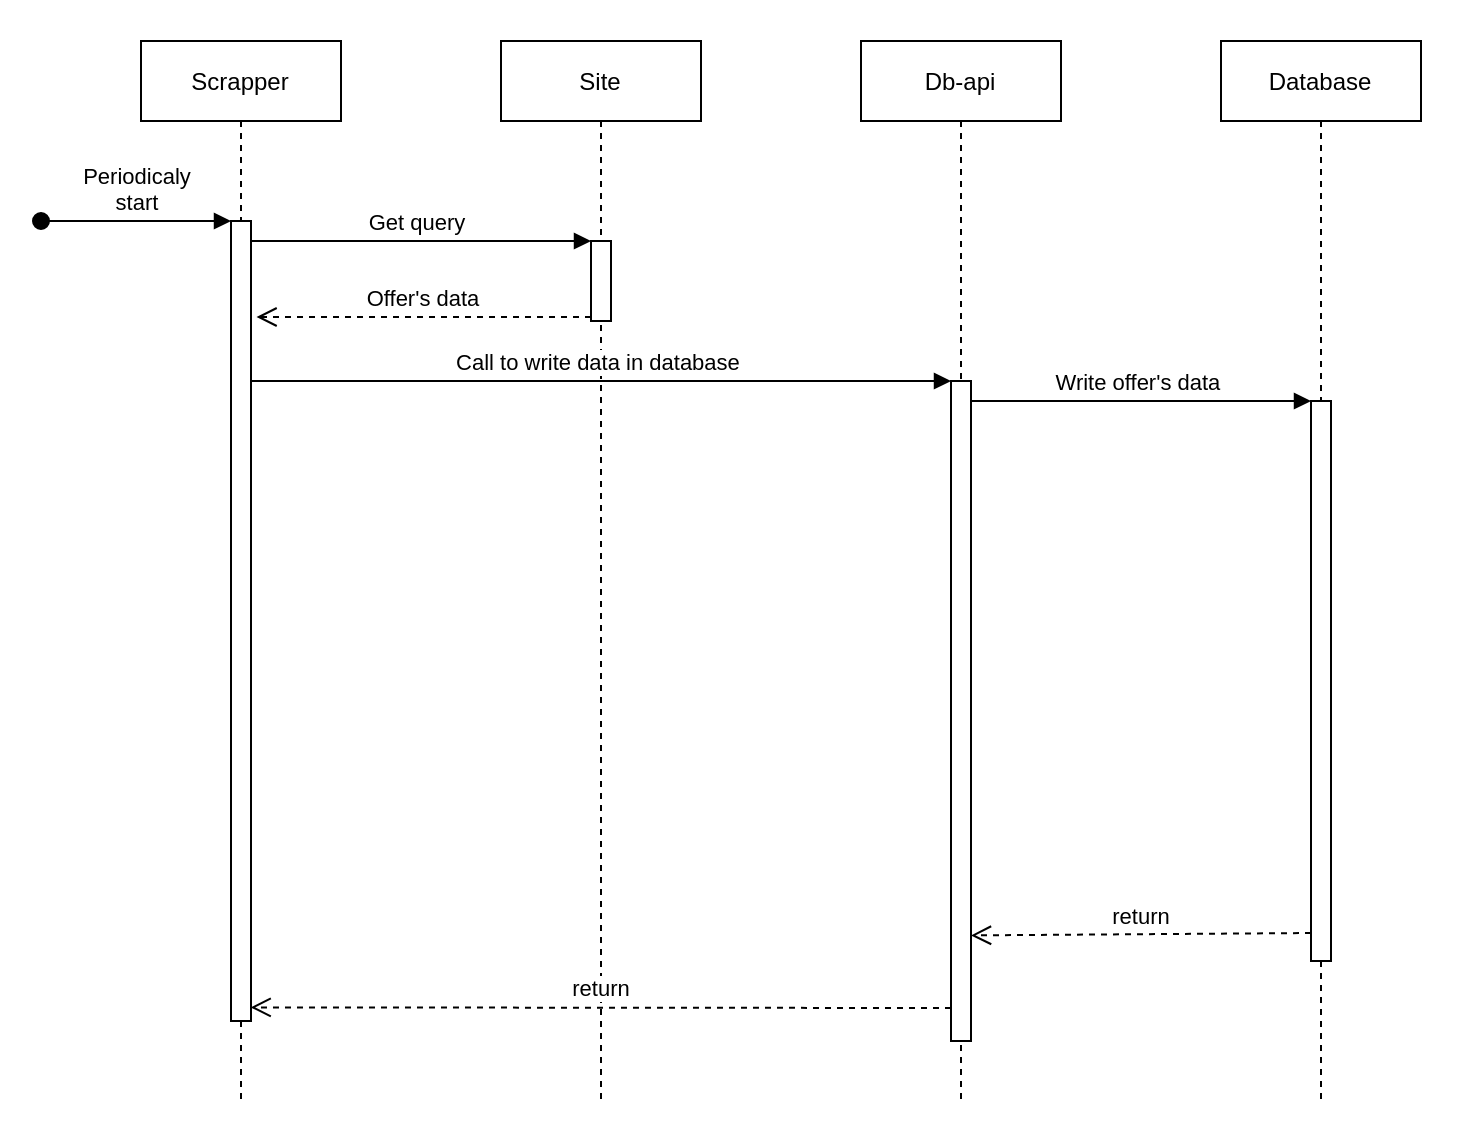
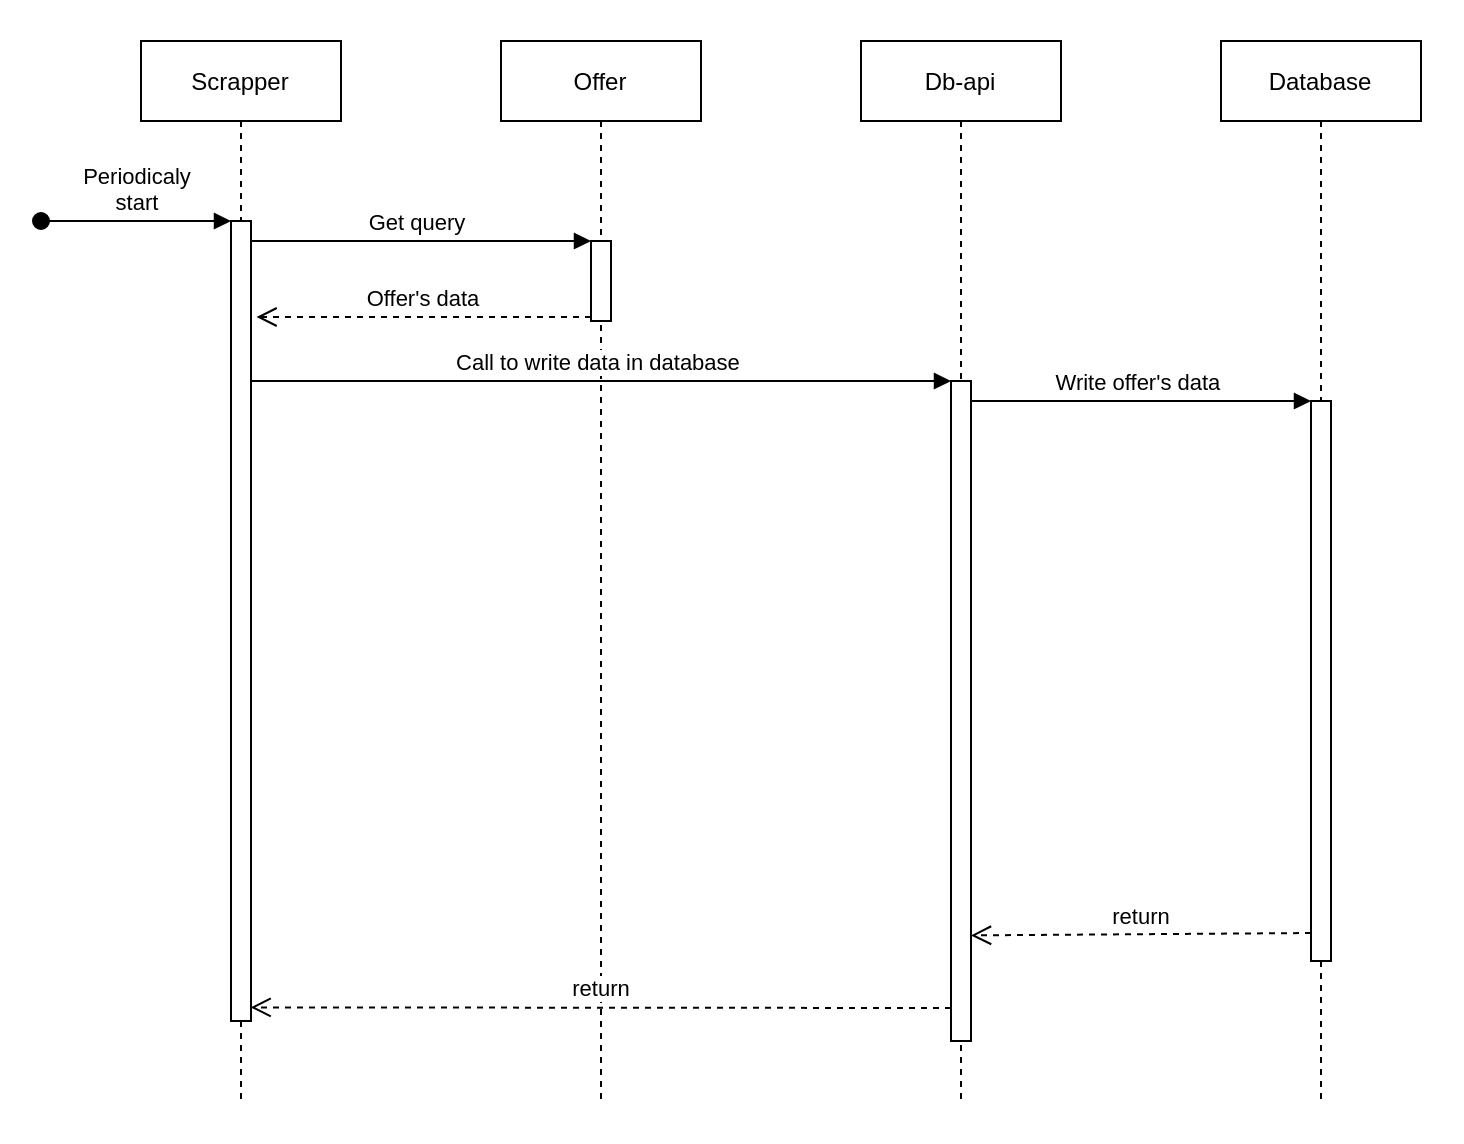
  <mxCell id="0" />
  <mxCell id="1" parent="0" />
  <mxCell id="2" value="Scrapper" style="shape=umlLifeline;perimeter=lifelinePerimeter;container=1;collapsible=0;recursiveResize=0;rounded=0;shadow=0;strokeWidth=1;" parent="1" vertex="1"><mxGeometry x="70" y="20" width="100" height="530" as="geometry" /></mxCell>
- <mxCell id="3" value="Site" style="shape=umlLifeline;perimeter=lifelinePerimeter;container=1;collapsible=0;recursiveResize=0;rounded=0;shadow=0;strokeWidth=1;" parent="1" vertex="1"><mxGeometry x="250" y="20" width="100" height="530" as="geometry" /></mxCell>
+ <mxCell id="3" value="Offer" style="shape=umlLifeline;perimeter=lifelinePerimeter;container=1;collapsible=0;recursiveResize=0;rounded=0;shadow=0;strokeWidth=1;" parent="1" vertex="1"><mxGeometry x="250" y="20" width="100" height="530" as="geometry" /></mxCell>
  <mxCell id="4" value="" style="html=1;points=[];perimeter=orthogonalPerimeter;" vertex="1" parent="3"><mxGeometry x="45" y="100" width="10" height="40" as="geometry" /></mxCell>
  <mxCell id="5" value="Db-api" style="shape=umlLifeline;perimeter=lifelinePerimeter;container=1;collapsible=0;recursiveResize=0;rounded=0;shadow=0;strokeWidth=1;" vertex="1" parent="1"><mxGeometry x="430" y="20" width="100" height="530" as="geometry" /></mxCell>
  <mxCell id="6" value="" style="html=1;points=[];perimeter=orthogonalPerimeter;" vertex="1" parent="5"><mxGeometry x="45" y="170" width="10" height="330" as="geometry" /></mxCell>
  <mxCell id="7" value="Database" style="shape=umlLifeline;perimeter=lifelinePerimeter;container=1;collapsible=0;recursiveResize=0;rounded=0;shadow=0;strokeWidth=1;" vertex="1" parent="1"><mxGeometry x="610" y="20" width="100" height="530" as="geometry" /></mxCell>
  <mxCell id="8" value="" style="html=1;points=[];perimeter=orthogonalPerimeter;" vertex="1" parent="7"><mxGeometry x="45" y="180" width="10" height="280" as="geometry" /></mxCell>
  <mxCell id="9" value="Get query" style="html=1;verticalAlign=bottom;endArrow=block;entryX=0;entryY=0;rounded=0;" edge="1" target="4" parent="1" source="2"><mxGeometry relative="1" as="geometry"><mxPoint x="200" y="180" as="sourcePoint" /></mxGeometry></mxCell>
  <mxCell id="10" value="Offer's data" style="html=1;verticalAlign=bottom;endArrow=open;dashed=1;endSize=8;exitX=0;exitY=0.95;rounded=0;entryX=1.276;entryY=0.12;entryDx=0;entryDy=0;entryPerimeter=0;" edge="1" source="4" parent="1" target="11"><mxGeometry relative="1" as="geometry"><mxPoint x="200" y="256" as="targetPoint" /></mxGeometry></mxCell>
  <mxCell id="11" value="" style="html=1;points=[];perimeter=orthogonalPerimeter;" vertex="1" parent="1"><mxGeometry x="115" y="110" width="10" height="400" as="geometry" /></mxCell>
  <mxCell id="12" value="Periodicaly&lt;br&gt;start" style="html=1;verticalAlign=bottom;startArrow=oval;endArrow=block;startSize=8;rounded=0;" edge="1" target="11" parent="1"><mxGeometry relative="1" as="geometry"><mxPoint x="20" y="110" as="sourcePoint" /></mxGeometry></mxCell>
  <mxCell id="13" value="return" style="html=1;verticalAlign=bottom;endArrow=open;dashed=1;endSize=8;exitX=0;exitY=0.95;rounded=0;entryX=0.981;entryY=0.983;entryDx=0;entryDy=0;entryPerimeter=0;" edge="1" source="6" parent="1" target="11"><mxGeometry relative="1" as="geometry"><mxPoint x="400" y="380" as="targetPoint" /></mxGeometry></mxCell>
  <mxCell id="14" value="Call to write data in database&amp;nbsp;" style="html=1;verticalAlign=bottom;endArrow=block;entryX=0;entryY=0;rounded=0;" edge="1" target="6" parent="1" source="11"><mxGeometry relative="1" as="geometry"><mxPoint x="400" y="190" as="sourcePoint" /></mxGeometry></mxCell>
  <mxCell id="15" value="Write offer's data&amp;nbsp;" style="html=1;verticalAlign=bottom;endArrow=block;entryX=0;entryY=0;rounded=0;" edge="1" target="8" parent="1" source="6"><mxGeometry relative="1" as="geometry"><mxPoint x="540" y="210" as="sourcePoint" /></mxGeometry></mxCell>
  <mxCell id="16" value="return" style="html=1;verticalAlign=bottom;endArrow=open;dashed=1;endSize=8;exitX=0;exitY=0.95;rounded=0;entryX=1;entryY=0.84;entryDx=0;entryDy=0;entryPerimeter=0;" edge="1" source="8" parent="1" target="6"><mxGeometry relative="1" as="geometry"><mxPoint x="540" y="286" as="targetPoint" /></mxGeometry></mxCell>
